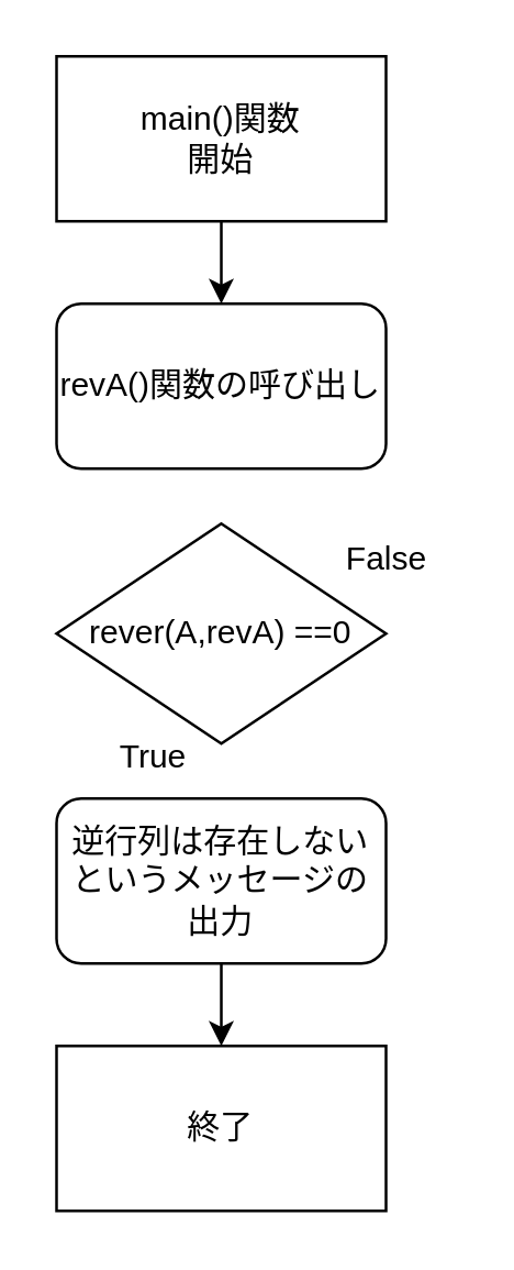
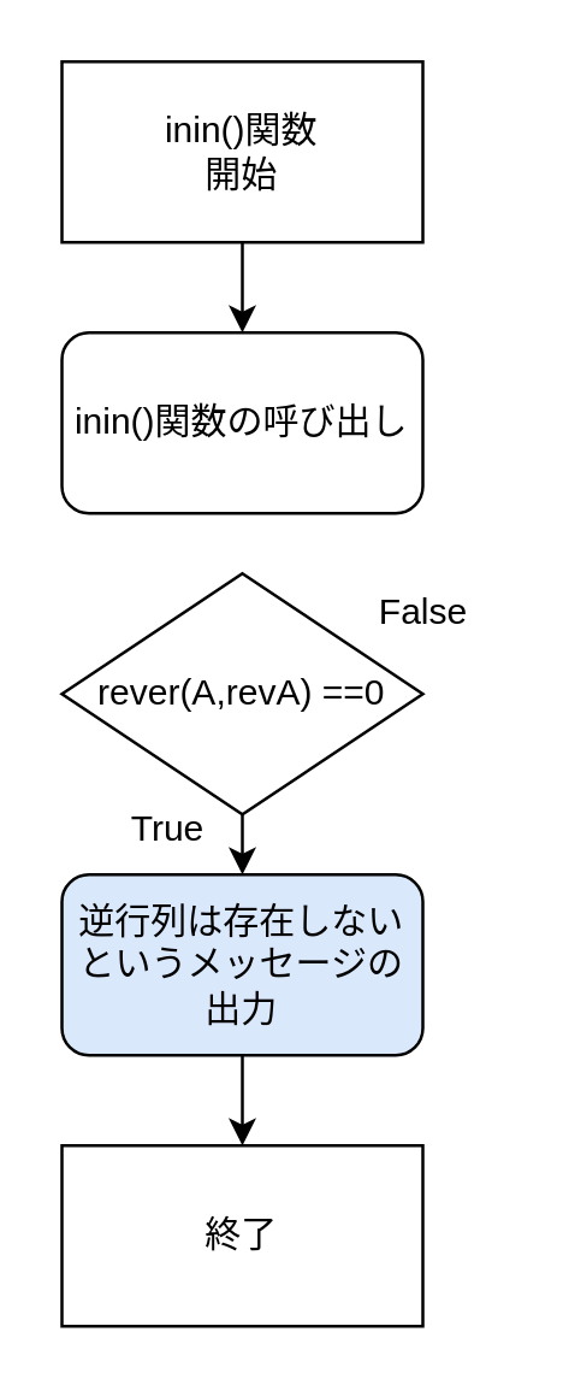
  <mxCell id="0" />
  <mxCell id="1" parent="0" />
  <mxCell id="2" style="edgeStyle=orthogonalEdgeStyle;rounded=0;orthogonalLoop=1;jettySize=auto;html=1;exitX=0.5;exitY=1;exitDx=0;exitDy=0;entryX=0.5;entryY=0;entryDx=0;entryDy=0;" edge="1" parent="1" source="3" target="6"><mxGeometry relative="1" as="geometry" /></mxCell>
- <mxCell id="3" value="main()関数&lt;div&gt;開始&lt;/div&gt;" style="rounded=0;whiteSpace=wrap;html=1;" vertex="1" parent="1"><mxGeometry x="20" width="120" height="60" as="geometry" y="20" /></mxCell>
+ <mxCell id="3" value="inin()関数&lt;div&gt;開始&lt;/div&gt;" style="rounded=0;whiteSpace=wrap;html=1;" vertex="1" parent="1"><mxGeometry x="20" width="120" height="60" as="geometry" y="20" /></mxCell>
  <mxCell id="4" style="edgeStyle=orthogonalEdgeStyle;rounded=0;orthogonalLoop=1;jettySize=auto;html=1;exitX=0.5;exitY=1;exitDx=0;exitDy=0;entryX=0.5;entryY=0;entryDx=0;entryDy=0;" edge="1" parent="1" source="5" target="9"><mxGeometry relative="1" as="geometry" /></mxCell>
- <mxCell id="5" value="逆行列は存在しないというメッセージの出力" style="rounded=1;whiteSpace=wrap;html=1;" vertex="1" parent="1"><mxGeometry x="20" y="290" width="120" height="60" as="geometry" /></mxCell>
- <mxCell id="6" value="revA()関数の呼び出し" style="rounded=1;whiteSpace=wrap;html=1;" vertex="1" parent="1"><mxGeometry x="20" y="110" width="120" height="60" as="geometry" /></mxCell>
+ <mxCell id="5" value="逆行列は存在しないというメッセージの出力" style="rounded=1;whiteSpace=wrap;html=1;fillColor=#dae8fc;" vertex="1" parent="1"><mxGeometry x="20" y="290" width="120" height="60" as="geometry" /></mxCell>
+ <mxCell id="6" value="inin()関数の呼び出し" style="rounded=1;whiteSpace=wrap;html=1;" vertex="1" parent="1"><mxGeometry x="20" y="110" width="120" height="60" as="geometry" /></mxCell>
+ <mxCell id="7" style="edgeStyle=orthogonalEdgeStyle;rounded=0;orthogonalLoop=1;jettySize=auto;html=1;exitX=0.5;exitY=1;exitDx=0;exitDy=0;entryX=0.5;entryY=0;entryDx=0;entryDy=0;" edge="1" parent="1" source="8" target="5"><mxGeometry relative="1" as="geometry" /></mxCell>
  <mxCell id="8" value="rever(A,revA) ==0" style="rhombus;whiteSpace=wrap;html=1;" vertex="1" parent="1"><mxGeometry x="20" y="190" width="120" height="80" as="geometry" /></mxCell>
  <mxCell id="9" value="終了" style="rounded=0;whiteSpace=wrap;html=1;" vertex="1" parent="1"><mxGeometry x="20" y="380" width="120" height="60" as="geometry" /></mxCell>
  <mxCell id="10" value="True" style="text;html=1;align=center;verticalAlign=middle;resizable=0;points=[];autosize=1;strokeColor=none;fillColor=none;" vertex="1" parent="1"><mxGeometry x="30" y="260" width="50" height="30" as="geometry" /></mxCell>
  <mxCell id="11" value="False" style="text;html=1;align=center;verticalAlign=middle;resizable=0;points=[];autosize=1;strokeColor=none;fillColor=none;" vertex="1" parent="1"><mxGeometry x="115" y="188" width="50" height="30" as="geometry" /></mxCell>
